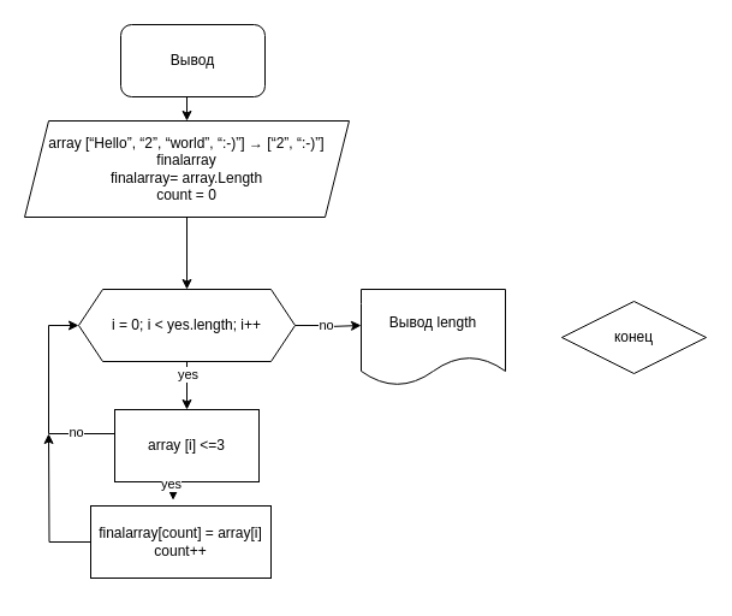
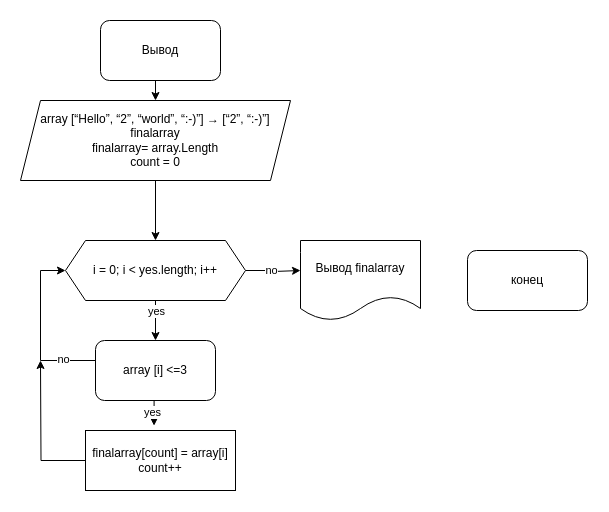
  <mxCell id="0" />
  <mxCell id="1" parent="0" />
  <mxCell id="2" style="edgeStyle=orthogonalEdgeStyle;rounded=0;orthogonalLoop=1;jettySize=auto;html=1;exitX=0.5;exitY=1;exitDx=0;exitDy=0;entryX=0.5;entryY=0;entryDx=0;entryDy=0;" edge="1" parent="1" source="3" target="5"><mxGeometry relative="1" as="geometry" /></mxCell>
  <mxCell id="3" value="Вывод" style="rounded=1;whiteSpace=wrap;html=1;" vertex="1" parent="1"><mxGeometry x="100" width="120" height="60" as="geometry" y="20" /></mxCell>
  <mxCell id="4" style="edgeStyle=orthogonalEdgeStyle;rounded=0;orthogonalLoop=1;jettySize=auto;html=1;exitX=0.5;exitY=1;exitDx=0;exitDy=0;entryX=0.5;entryY=0;entryDx=0;entryDy=0;" edge="1" parent="1" source="5" target="10"><mxGeometry relative="1" as="geometry" /></mxCell>
  <mxCell id="5" value="array [“Hello”, “2”, “world”, “:-)”] → [“2”, “:-)”]&lt;br&gt;finalarray &lt;br&gt;finalarray= array.Length&lt;br&gt;count = 0" style="shape=parallelogram;perimeter=parallelogramPerimeter;whiteSpace=wrap;html=1;fixedSize=1;" vertex="1" parent="1"><mxGeometry x="20" y="100" width="270" height="80" as="geometry" /></mxCell>
  <mxCell id="6" style="edgeStyle=orthogonalEdgeStyle;rounded=0;orthogonalLoop=1;jettySize=auto;html=1;exitX=0.5;exitY=1;exitDx=0;exitDy=0;" edge="1" parent="1" source="10" target="13"><mxGeometry relative="1" as="geometry" /></mxCell>
  <mxCell id="7" value="yes" style="edgeLabel;html=1;align=center;verticalAlign=middle;resizable=0;points=[];" vertex="1" connectable="0" parent="6"><mxGeometry x="-0.5" relative="1" as="geometry"><mxPoint as="offset" /></mxGeometry></mxCell>
  <mxCell id="8" style="edgeStyle=orthogonalEdgeStyle;rounded=0;orthogonalLoop=1;jettySize=auto;html=1;exitX=1;exitY=0.5;exitDx=0;exitDy=0;" edge="1" parent="1" source="10"><mxGeometry relative="1" as="geometry"><mxPoint x="300" y="270" as="targetPoint" /><Array as="points"><mxPoint x="273" y="270" /><mxPoint x="273" y="271" /></Array></mxGeometry></mxCell>
  <mxCell id="9" value="no" style="edgeLabel;html=1;align=center;verticalAlign=middle;resizable=0;points=[];" vertex="1" connectable="0" parent="8"><mxGeometry x="-0.099" y="1" relative="1" as="geometry"><mxPoint as="offset" /></mxGeometry></mxCell>
  <mxCell id="10" value="i = 0; i &amp;lt; yes.length; i++" style="shape=hexagon;perimeter=hexagonPerimeter2;whiteSpace=wrap;html=1;fixedSize=1;" vertex="1" parent="1"><mxGeometry x="65" y="240" width="180" height="60" as="geometry" /></mxCell>
  <mxCell id="11" style="edgeStyle=orthogonalEdgeStyle;rounded=0;orthogonalLoop=1;jettySize=auto;html=1;entryX=0;entryY=0.5;entryDx=0;entryDy=0;" edge="1" parent="1" source="13" target="10"><mxGeometry relative="1" as="geometry"><mxPoint x="0" y="270" as="targetPoint" /><Array as="points"><mxPoint x="40" y="360" /><mxPoint x="40" y="270" /></Array></mxGeometry></mxCell>
  <mxCell id="12" value="no" style="edgeLabel;html=1;align=center;verticalAlign=middle;resizable=0;points=[];" vertex="1" connectable="0" parent="11"><mxGeometry x="-0.613" y="-2" relative="1" as="geometry"><mxPoint as="offset" /></mxGeometry></mxCell>
- <mxCell id="13" value="array [i] &amp;lt;=3" style="rounded=0;whiteSpace=wrap;html=1;" vertex="1" parent="1"><mxGeometry x="95" y="340" width="120" height="60" as="geometry" /></mxCell>
+ <mxCell id="13" value="array [i] &amp;lt;=3" style="whiteSpace=wrap;html=1;rounded=1;" vertex="1" parent="1"><mxGeometry x="95" y="340" width="120" height="60" as="geometry" /></mxCell>
  <mxCell id="14" style="edgeStyle=orthogonalEdgeStyle;rounded=0;orthogonalLoop=1;jettySize=auto;html=1;exitX=0;exitY=0.5;exitDx=0;exitDy=0;" edge="1" parent="1" source="15"><mxGeometry relative="1" as="geometry"><mxPoint x="40" y="360" as="targetPoint" /></mxGeometry></mxCell>
- <mxCell id="15" value="finalarray[count] = array[i]&lt;br&gt;count++" style="rounded=0;whiteSpace=wrap;html=1;" vertex="1" parent="1"><mxGeometry x="75" y="420" width="150" height="60" as="geometry" /></mxCell>
+ <mxCell id="15" value="finalarray[count] = array[i]&lt;br&gt;count++" style="rounded=0;whiteSpace=wrap;html=1;" vertex="1" parent="1"><mxGeometry x="85" y="430" width="150" height="60" as="geometry" /></mxCell>
  <mxCell id="16" style="edgeStyle=orthogonalEdgeStyle;rounded=0;orthogonalLoop=1;jettySize=auto;html=1;exitX=0.5;exitY=1;exitDx=0;exitDy=0;entryX=0.457;entryY=-0.08;entryDx=0;entryDy=0;entryPerimeter=0;" edge="1" parent="1" source="13" target="15"><mxGeometry relative="1" as="geometry" /></mxCell>
  <mxCell id="17" value="yes" style="edgeLabel;html=1;align=center;verticalAlign=middle;resizable=0;points=[];" vertex="1" connectable="0" parent="16"><mxGeometry x="0.008" y="-2" relative="1" as="geometry"><mxPoint as="offset" /></mxGeometry></mxCell>
- <mxCell id="18" value="Вывод length" style="shape=document;whiteSpace=wrap;html=1;boundedLbl=1;" vertex="1" parent="1"><mxGeometry x="300" y="240" width="120" height="80" as="geometry" /></mxCell>
- <mxCell id="19" value="конец" style="rhombus;whiteSpace=wrap;html=1;" vertex="1" parent="1"><mxGeometry x="467" y="250" width="120" height="60" as="geometry" /></mxCell>
+ <mxCell id="18" value="Вывод finalarray" style="shape=document;whiteSpace=wrap;html=1;boundedLbl=1;" vertex="1" parent="1"><mxGeometry x="300" y="240" width="120" height="80" as="geometry" /></mxCell>
+ <mxCell id="19" value="конец" style="rounded=1;whiteSpace=wrap;html=1;" vertex="1" parent="1"><mxGeometry x="467" y="250" width="120" height="60" as="geometry" /></mxCell>
